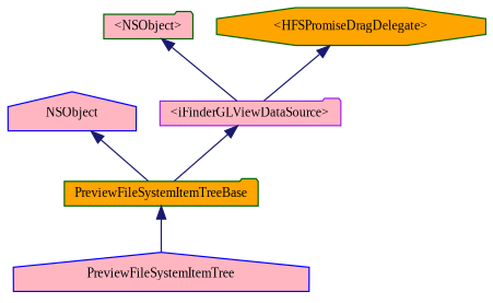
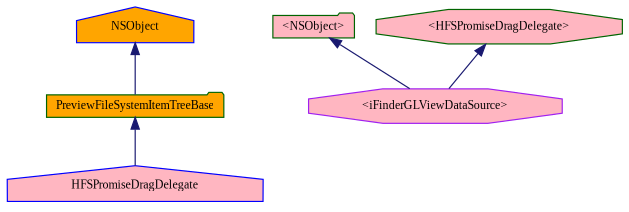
  digraph {
    fontname="Liberation Serif"
    node [color=darkgreen fillcolor=lightpink fontname="Liberation Serif" fontsize=10 shape=house style=filled]
    edge [color=midnightblue dir=back fontname="Liberation Serif" fontsize=10 labelfontname=Helvetica labelfontsize=10 style=solid]
-   n1 [color=blue fontcolor=black height=0.2 label=PreviewFileSystemItemTree width=0.4]
+   n1 [color=blue fontcolor=black height=0.2 label=HFSPromiseDragDelegate width=0.4]
    n2 [fillcolor=orange height=0.2 label=PreviewFileSystemItemTreeBase shape=folder width=0.4]
-   n3 [color=blue height=0.2 label=NSObject width=0.4]
-   n4 [color=purple height=0.2 label="\<iFinderGLViewDataSource\>" shape=folder width=0.4]
+   n3 [color=blue fillcolor=orange height=0.2 label=NSObject width=0.4]
+   n4 [color=purple height=0.2 label="\<iFinderGLViewDataSource\>" shape=octagon width=0.4]
    n5 [height=0.2 label="\<NSObject\>" shape=folder width=0.4]
-   n6 [fillcolor=orange height=0.2 label="\<HFSPromiseDragDelegate\>" shape=octagon width=0.4]
+   n6 [height=0.2 label="\<HFSPromiseDragDelegate\>" shape=octagon width=0.4]
    n2 -> n1
    n3 -> n2
-   n4 -> n2
    n5 -> n4
    n6 -> n4
  }
